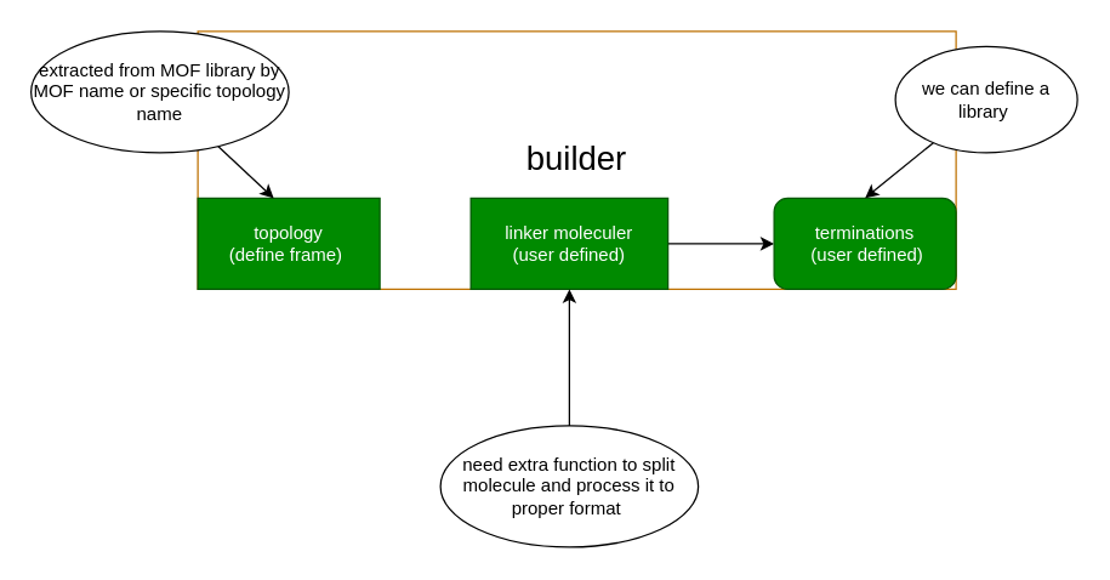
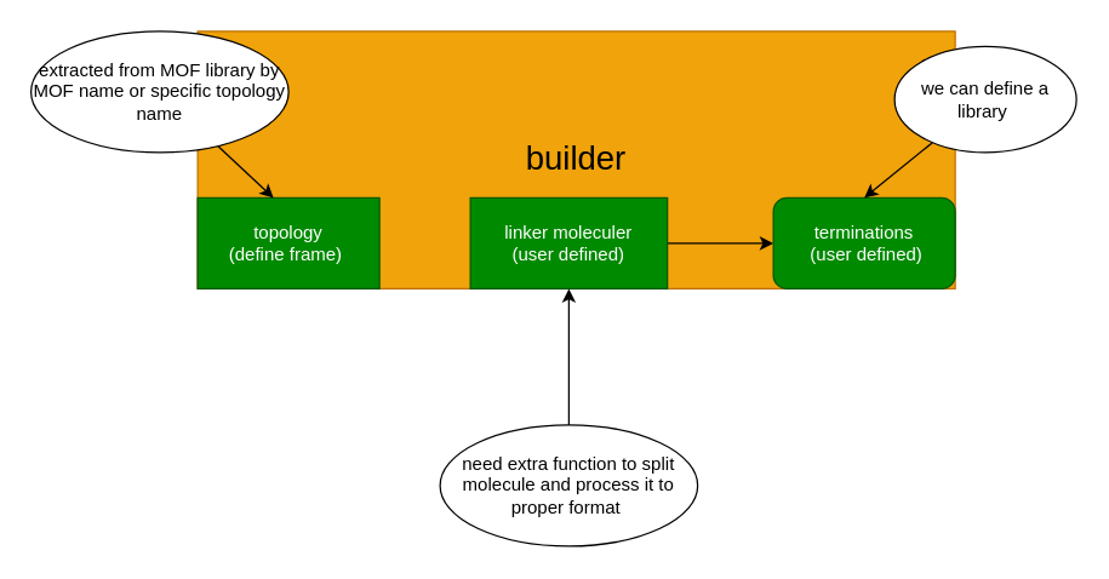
  <mxCell id="0" />
  <mxCell id="1" parent="0" />
- <mxCell id="2" value="&lt;font style=&quot;font-size: 22px;&quot;&gt;builder&lt;/font&gt;" style="whiteSpace=wrap;html=1;fillColor=#ffffff;fontColor=#000000;strokeColor=#BD7000;" vertex="1" parent="1"><mxGeometry x="130" y="20" width="500" height="170" as="geometry" /></mxCell>
+ <mxCell id="2" value="&lt;font style=&quot;font-size: 22px;&quot;&gt;builder&lt;/font&gt;" style="whiteSpace=wrap;html=1;fillColor=#f0a30a;fontColor=#000000;strokeColor=#BD7000;" vertex="1" parent="1"><mxGeometry x="130" y="20" width="500" height="170" as="geometry" /></mxCell>
  <mxCell id="3" style="edgeStyle=none;html=1;" edge="1" parent="1" source="4" target="2"><mxGeometry relative="1" as="geometry" /></mxCell>
  <mxCell id="4" value="topology&lt;br&gt;(define frame)&amp;nbsp;" style="whiteSpace=wrap;html=1;fillColor=#008a00;strokeColor=#005700;fontColor=#ffffff;" vertex="1" parent="1"><mxGeometry x="130" y="130" width="120" height="60" as="geometry" /></mxCell>
  <mxCell id="5" value="" style="edgeStyle=none;html=1;" edge="1" parent="1" source="6" target="7"><mxGeometry relative="1" as="geometry" /></mxCell>
  <mxCell id="6" value="linker moleculer&lt;br&gt;(user defined)" style="whiteSpace=wrap;html=1;fillColor=#008a00;fontColor=#ffffff;strokeColor=#005700;" vertex="1" parent="1"><mxGeometry x="310" y="130" width="130" height="60" as="geometry" /></mxCell>
  <mxCell id="7" value="terminations&lt;br&gt;&amp;nbsp;(user defined)" style="whiteSpace=wrap;html=1;fillColor=#008a00;fontColor=#ffffff;strokeColor=#005700;rounded=1;" vertex="1" parent="1"><mxGeometry x="510" y="130" width="120" height="60" as="geometry" /></mxCell>
  <mxCell id="8" style="edgeStyle=none;html=1;entryX=0.417;entryY=0;entryDx=0;entryDy=0;entryPerimeter=0;" edge="1" parent="1" source="9" target="4"><mxGeometry relative="1" as="geometry" /></mxCell>
  <mxCell id="9" value="extracted from MOF library by MOF name or specific topology name" style="ellipse;whiteSpace=wrap;html=1;" vertex="1" parent="1"><mxGeometry x="20" y="20" width="170" height="80" as="geometry" /></mxCell>
  <mxCell id="10" style="edgeStyle=none;html=1;entryX=0.5;entryY=1;entryDx=0;entryDy=0;" edge="1" parent="1" source="11" target="6"><mxGeometry relative="1" as="geometry" /></mxCell>
  <mxCell id="11" value="need extra function to split molecule and process it to proper format&amp;nbsp;" style="ellipse;whiteSpace=wrap;html=1;" vertex="1" parent="1"><mxGeometry x="290" y="280" width="170" height="80" as="geometry" /></mxCell>
  <mxCell id="12" style="edgeStyle=none;html=1;entryX=0.5;entryY=0;entryDx=0;entryDy=0;" edge="1" parent="1" source="13" target="7"><mxGeometry relative="1" as="geometry" /></mxCell>
  <mxCell id="13" value="we can define a library&amp;nbsp;" style="ellipse;whiteSpace=wrap;html=1;" vertex="1" parent="1"><mxGeometry x="590" y="30" width="120" height="70" as="geometry" /></mxCell>
